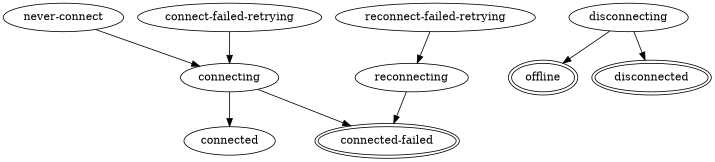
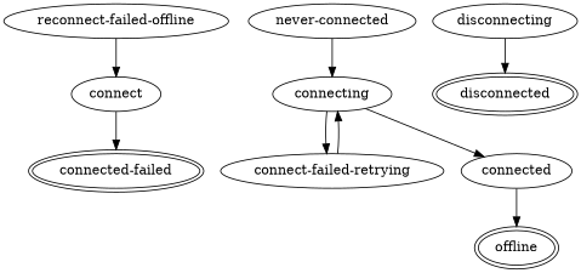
  digraph {
    fontname="DejaVu Serif"
    node [fontname="DejaVu Serif"]
    edge [fontname="DejaVu Serif"]
    n1 [label="connected-failed" peripheries=2]
    offline [peripheries=2]
    disconnected [peripheries=2]
-   "never-connected" [label="never-connect"]
+   "never-connected"
    connecting
    "connect-failed-retrying"
    connected
    disconnecting
-   reconnecting
-   "reconnect-failed-retrying"
+   reconnecting [label=connect]
+   "reconnect-failed-retrying" [label="reconnect-failed-offline"]
    "never-connected" -> connecting
-   connecting -> n1
+   connecting -> "connect-failed-retrying"
    connecting -> connected
    "connect-failed-retrying" -> connecting
-   disconnecting -> offline
+   connected -> offline
    disconnecting -> disconnected
    reconnecting -> n1
    "reconnect-failed-retrying" -> reconnecting
  }
